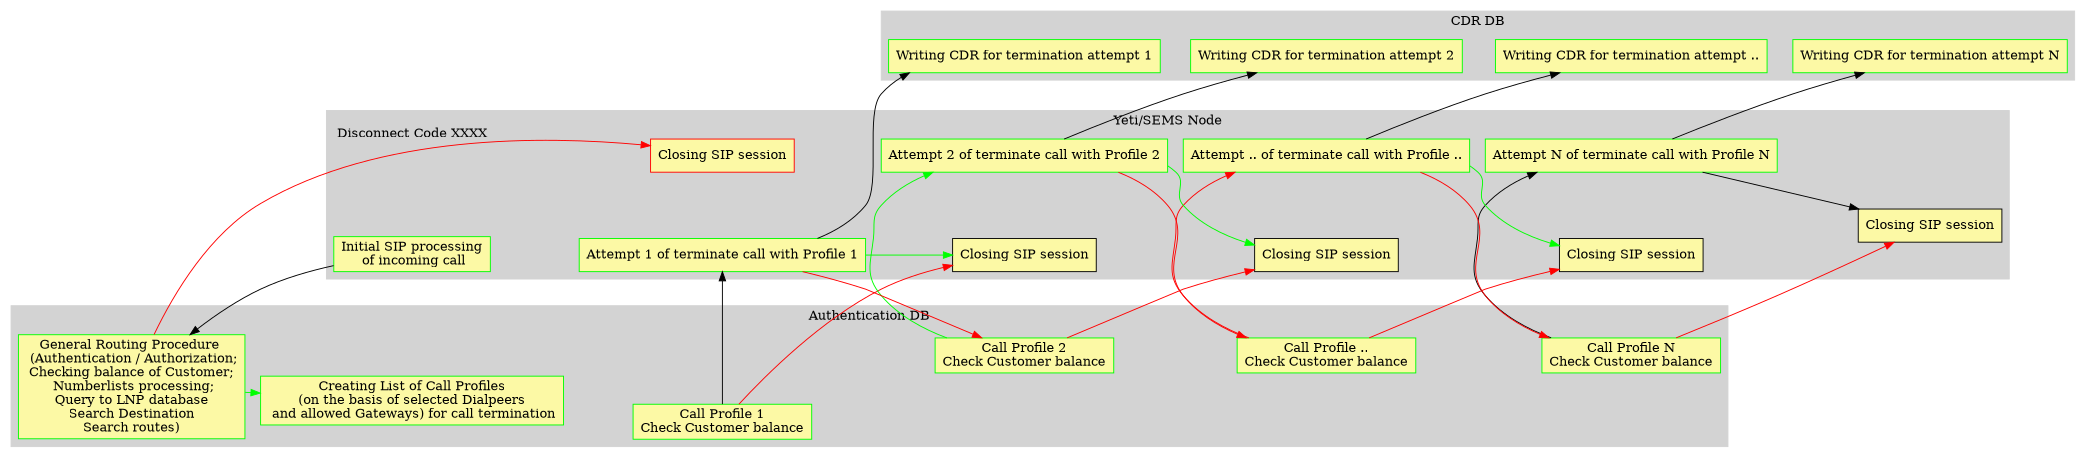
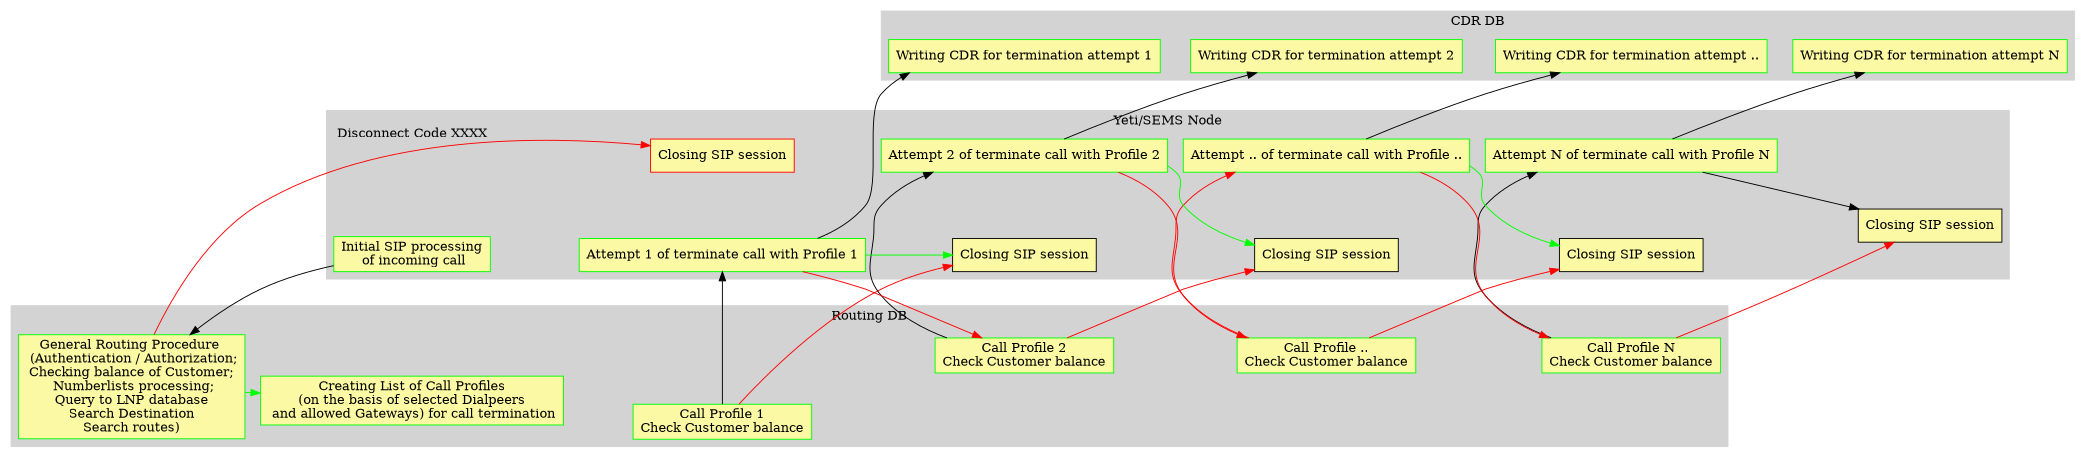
  digraph {
    mindist=0.5
    nodesep=1
    rankdir=LR
    ranksep=0.2
    node [color=green fillcolor="#FCF9A5" shape=box sides=4 style=filled]
    n1 [label="General Routing Procedure \n (Authentication / Authorization;\nChecking balance of Customer;\n Numberlists processing;\nQuery to LNP database\nSearch Destination\nSearch routes)"]
    n2 [label="Creating List of Call Profiles\n(on the basis of selected Dialpeers\n and allowed Gateways) for call termination"]
    n3 [label="Call Profile 1\nCheck Customer balance"]
    n4 [label="Call Profile 2\nCheck Customer balance"]
    n5 [label="Call Profile ..\nCheck Customer balance"]
    n6 [label="Call Profile N\nCheck Customer balance"]
    n7 [label="Initial SIP processing\n of incoming call"]
    n8 [color=red label="Closing SIP session"]
    n9 [label="Attempt 1 of terminate call with Profile 1"]
    n10 [color=black label="Closing SIP session"]
    n11 [label="Attempt 2 of terminate call with Profile 2"]
    n12 [color=black label="Closing SIP session"]
    n13 [label="Attempt .. of terminate call with Profile .."]
    n14 [color=black label="Closing SIP session"]
    n15 [label="Attempt N of terminate call with Profile N"]
    n16 [color=black label="Closing SIP session"]
    n17 [label="Writing CDR for termination attempt 1"]
    n18 [label="Writing CDR for termination attempt 2"]
    n19 [label="Writing CDR for termination attempt .."]
    n20 [label="Writing CDR for termination attempt N"]
    subgraph cluster_1 {
      color=lightgrey
-     label="Authentication DB"
+     label="Routing DB"
      style=filled
      n1
      n2
      n3
      n4
      n5
      n6
    }
    subgraph cluster_2 {
      color=lightgrey
      label="Yeti/SEMS Node"
      style=filled
      n7
      n8
      n9
      n10
      n11
      n12
      n13
      n14
      n15
      n16
    }
    subgraph cluster_3 {
      color=lightgrey
      label="CDR DB"
      style=filled
      n17
      n18
      n19
      n20
    }
    n1 -> n2 [color=green]
    n1 -> n8 [color=red label="Disconnect Code XXXX"]
    n2 -> n3 [style=invis]
    n3 -> n4 [style=invis]
    n3 -> n9 [color=black]
    n3 -> n10 [color=red]
    n4 -> n5 [style=invis]
-   n4 -> n11 [color=green]
+   n4 -> n11 [color=black]
    n4 -> n12 [color=red]
    n5 -> n6 [style=invis]
    n5 -> n13 [color=red]
    n5 -> n14 [color=red]
    n6 -> n15 [color=black]
    n6 -> n16 [color=red]
    n7 -> n1 [color=black]
    n7 -> n8 [style=invis]
    n7 -> n9 [style=invis]
    n9 -> n4 [color=red]
    n9 -> n10 [color=green]
    n9 -> n11 [style=invis]
    n9 -> n17 [color=black]
    n11 -> n5 [color=red]
    n11 -> n12 [color=green]
    n11 -> n13 [style=invis]
    n11 -> n18 [color=black]
    n13 -> n6 [color=red]
    n13 -> n14 [color=green]
    n13 -> n15 [style=invis]
    n13 -> n19 [color=black]
    n15 -> n16 [color=black]
    n15 -> n20 [color=black]
    n17 -> n18 [style=invis]
    n18 -> n19 [style=invis]
    n19 -> n20 [style=invis]
  }
